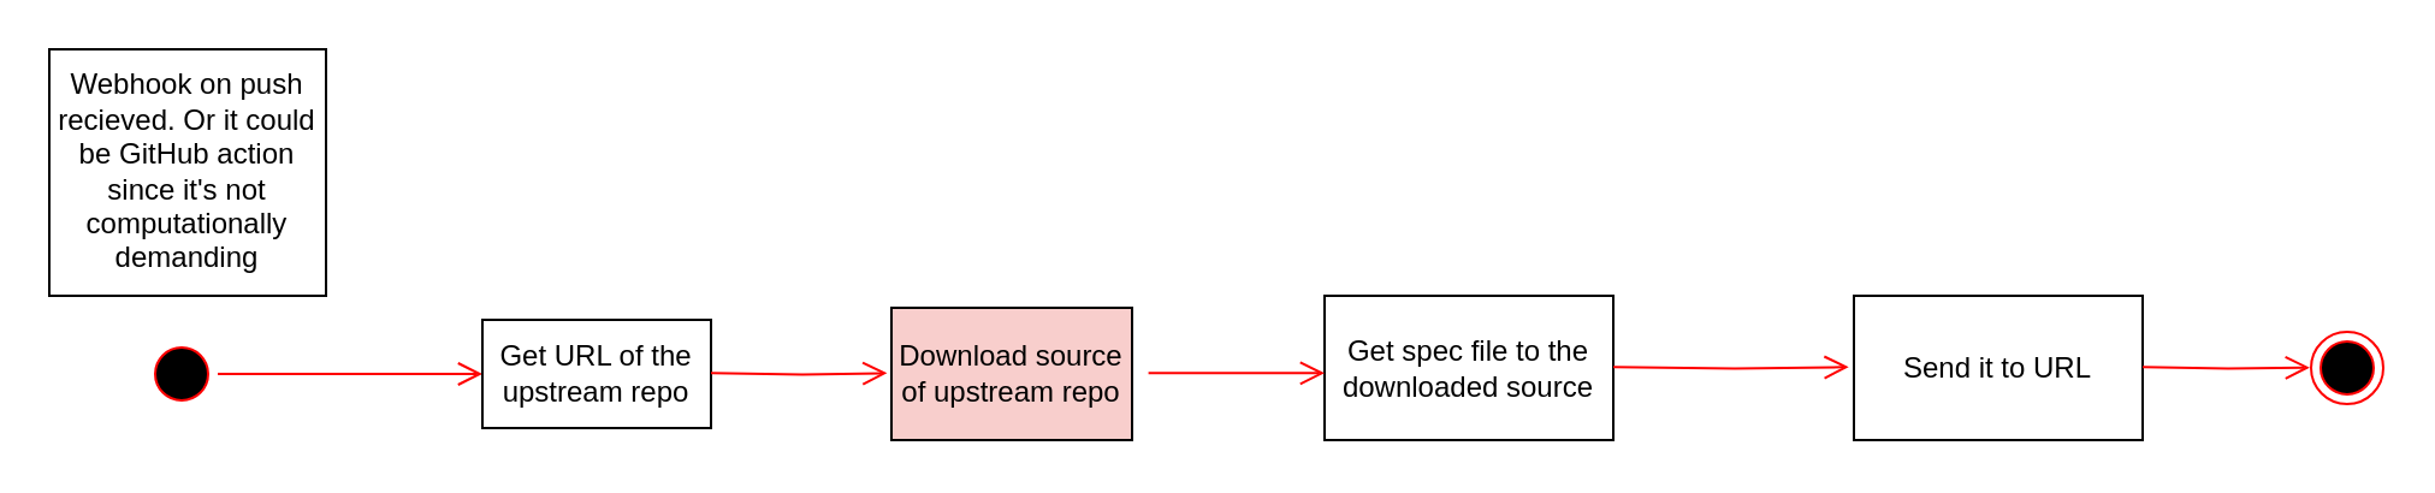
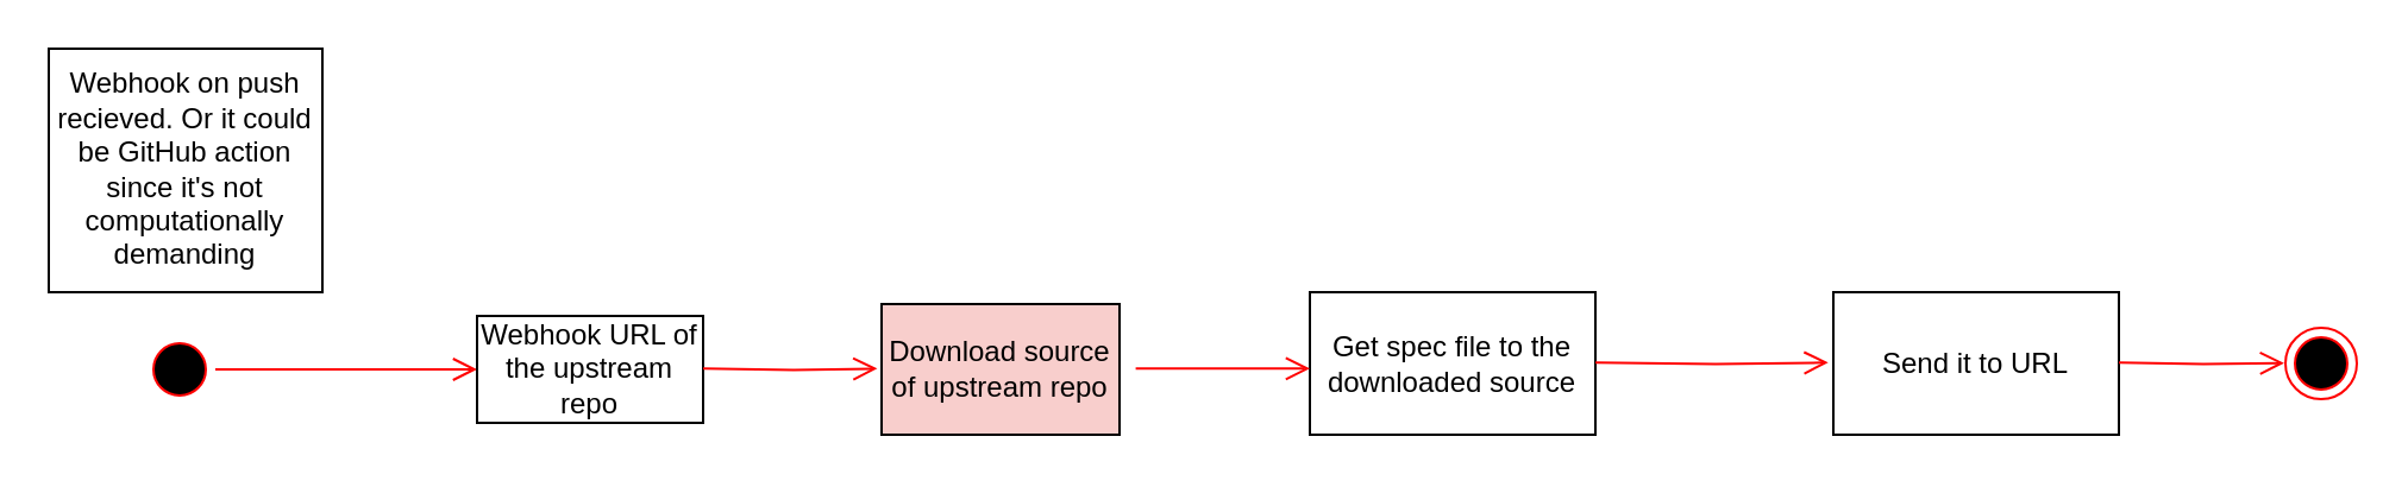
  <mxCell id="0" />
  <mxCell id="1" parent="0" />
  <mxCell id="2" value="" style="ellipse;html=1;shape=startState;fillColor=#000000;strokeColor=#ff0000;" vertex="1" parent="1"><mxGeometry x="60" y="140" width="30" height="30" as="geometry" /></mxCell>
  <mxCell id="3" value="" style="edgeStyle=orthogonalEdgeStyle;html=1;verticalAlign=bottom;endArrow=open;endSize=8;strokeColor=#ff0000;rounded=0;" edge="1" source="2" parent="1"><mxGeometry relative="1" as="geometry"><mxPoint x="200" y="155" as="targetPoint" /></mxGeometry></mxCell>
- <mxCell id="4" value="Get URL of the upstream repo" style="rounded=0;whiteSpace=wrap;html=1;" vertex="1" parent="1"><mxGeometry x="200" y="132.5" width="95" height="45" as="geometry" /></mxCell>
+ <mxCell id="4" value="Webhook URL of the upstream repo" style="rounded=0;whiteSpace=wrap;html=1;" vertex="1" parent="1"><mxGeometry x="200" y="132.5" width="95" height="45" as="geometry" /></mxCell>
  <mxCell id="5" value="" style="edgeStyle=orthogonalEdgeStyle;html=1;verticalAlign=bottom;endArrow=open;endSize=8;strokeColor=#ff0000;rounded=0;entryX=-0.018;entryY=0.494;entryDx=0;entryDy=0;entryPerimeter=0;" edge="1" parent="1" target="6"><mxGeometry relative="1" as="geometry"><mxPoint x="405" y="154.66" as="targetPoint" /><mxPoint x="295" y="154.66" as="sourcePoint" /></mxGeometry></mxCell>
  <mxCell id="6" value="Download source of upstream repo" style="rounded=0;whiteSpace=wrap;html=1;fillColor=#f8cecc;" vertex="1" parent="1"><mxGeometry x="370" y="127.5" width="100" height="55" as="geometry" /></mxCell>
  <mxCell id="7" value="Get spec file to the downloaded source" style="rounded=0;whiteSpace=wrap;html=1;" vertex="1" parent="1"><mxGeometry x="550" y="122.5" width="120" height="60" as="geometry" /></mxCell>
  <mxCell id="8" value="" style="edgeStyle=orthogonalEdgeStyle;html=1;verticalAlign=bottom;endArrow=open;endSize=8;strokeColor=#ff0000;rounded=0;entryX=-0.018;entryY=0.494;entryDx=0;entryDy=0;entryPerimeter=0;" edge="1" parent="1"><mxGeometry relative="1" as="geometry"><mxPoint x="550" y="154.67" as="targetPoint" /><mxPoint x="476.8" y="154.66" as="sourcePoint" /></mxGeometry></mxCell>
  <mxCell id="9" value="" style="edgeStyle=orthogonalEdgeStyle;html=1;verticalAlign=bottom;endArrow=open;endSize=8;strokeColor=#ff0000;rounded=0;entryX=-0.018;entryY=0.494;entryDx=0;entryDy=0;entryPerimeter=0;" edge="1" parent="1" target="10"><mxGeometry relative="1" as="geometry"><mxPoint x="743.2" y="152.17" as="targetPoint" /><mxPoint x="670" y="152.16" as="sourcePoint" /></mxGeometry></mxCell>
  <mxCell id="10" value="Send it to URL" style="rounded=0;whiteSpace=wrap;html=1;" vertex="1" parent="1"><mxGeometry x="770" y="122.5" width="120" height="60" as="geometry" /></mxCell>
  <mxCell id="11" value="" style="edgeStyle=orthogonalEdgeStyle;html=1;verticalAlign=bottom;endArrow=open;endSize=8;strokeColor=#ff0000;rounded=0;entryX=-0.018;entryY=0.494;entryDx=0;entryDy=0;entryPerimeter=0;" edge="1" parent="1" target="12"><mxGeometry relative="1" as="geometry"><mxPoint x="963.2" y="152.17" as="targetPoint" /><mxPoint x="890" y="152.16" as="sourcePoint" /></mxGeometry></mxCell>
  <mxCell id="12" value="" style="ellipse;html=1;shape=endState;fillColor=#000000;strokeColor=#ff0000;" vertex="1" parent="1"><mxGeometry x="960" y="137.5" width="30" height="30" as="geometry" /></mxCell>
  <mxCell id="13" value="Webhook on push recieved. Or it could be GitHub action since it's not computationally demanding" style="rounded=0;whiteSpace=wrap;html=1;" vertex="1" parent="1"><mxGeometry x="20" y="20" width="115" height="102.5" as="geometry" /></mxCell>
